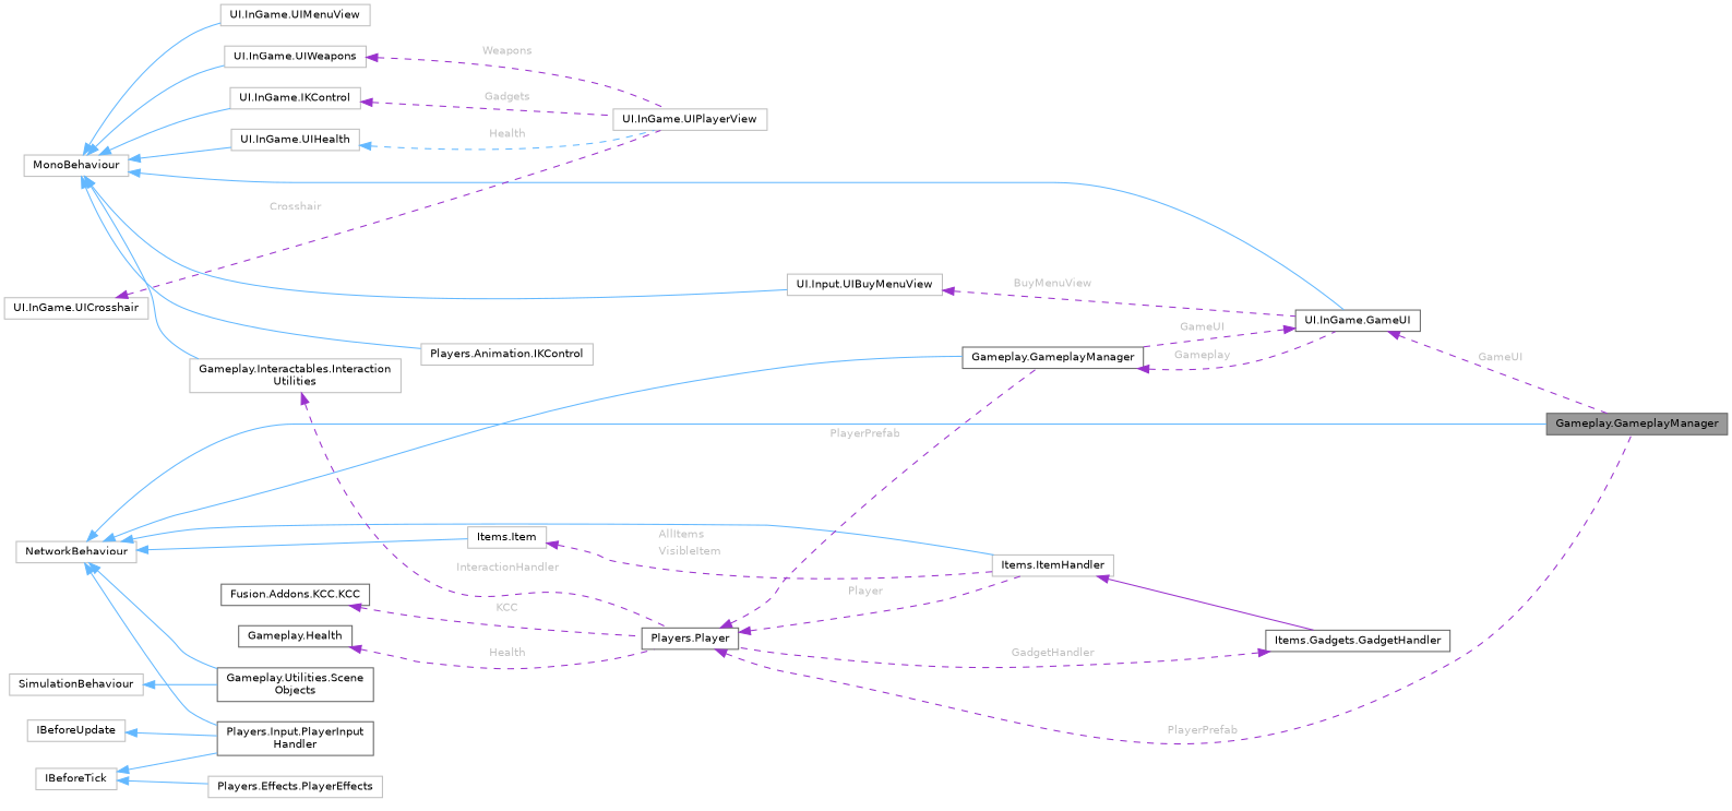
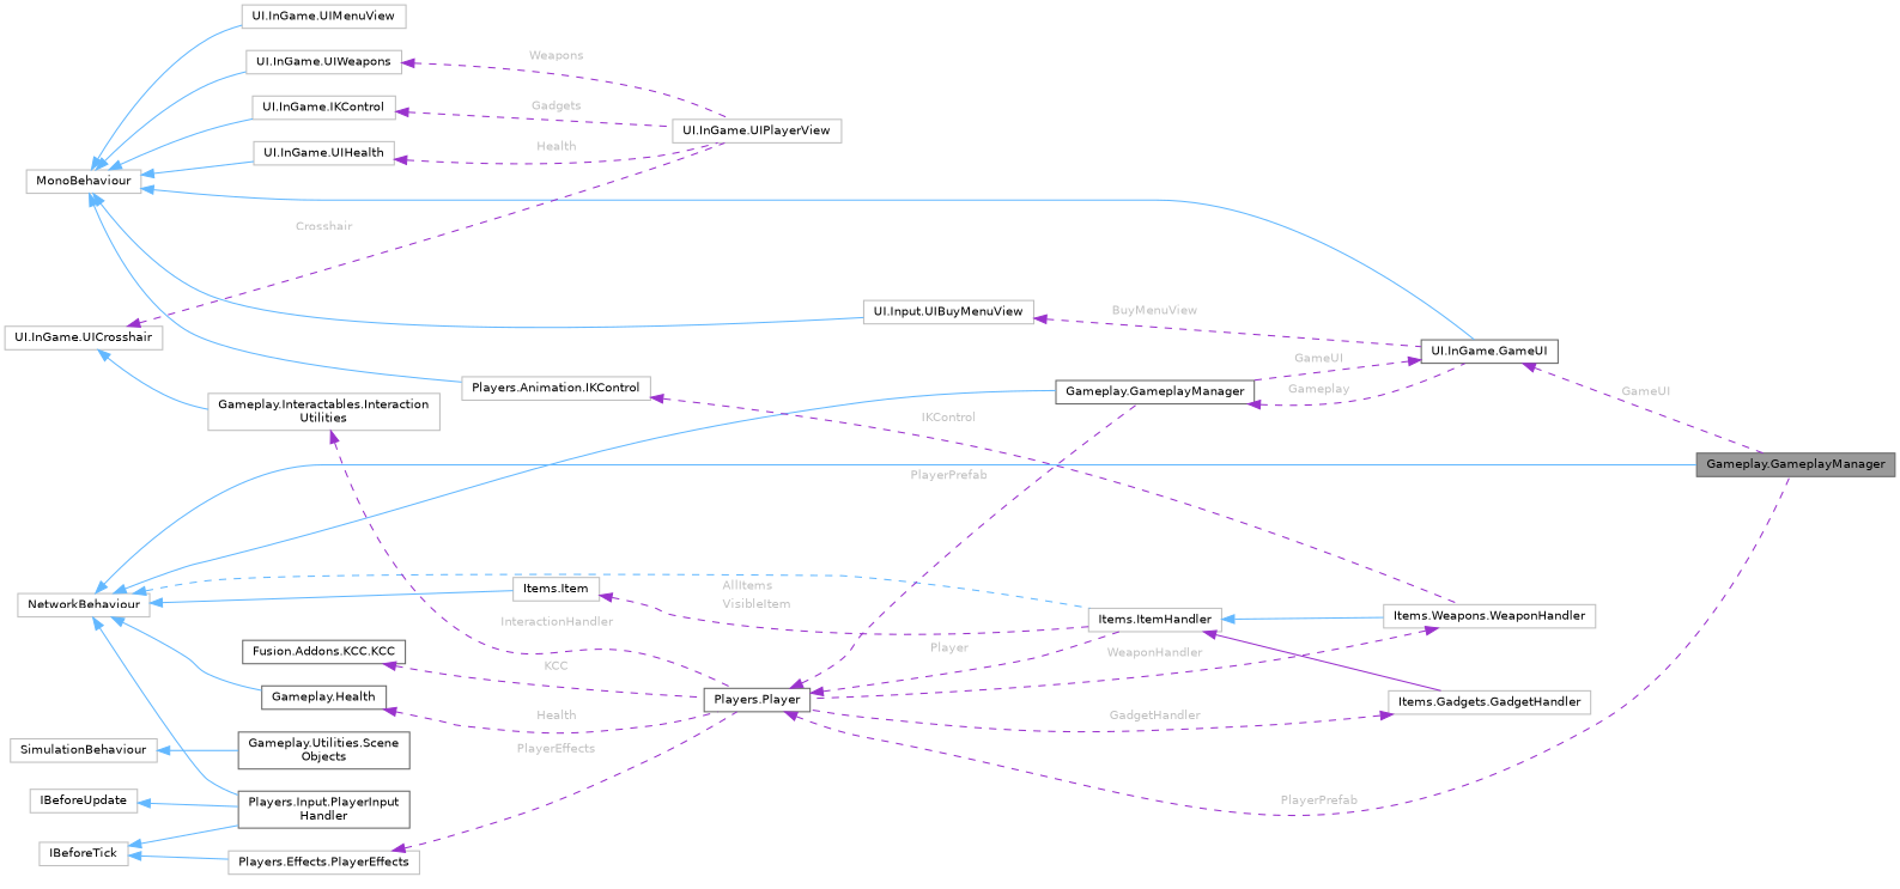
  digraph {
    rankdir=LR
    node [color=grey75 fillcolor=white fontname=Helvetica fontsize=10 shape=box style=filled]
    edge [color=darkorchid3 dir=back fontname=Helvetica fontsize=10 labelfontname=Helvetica labelfontsize=10 style=solid]
    n1 [color=gray40 fillcolor=grey60 fontcolor=black height=0.2 label="Gameplay.GameplayManager" width=0.4]
    n2 [height=0.2 label=NetworkBehaviour width=0.4]
    n3 [color=gray40 height=0.2 label="Gameplay.GameplayManager" width=0.4]
    n4 [color=gray40 height=0.2 label="Gameplay.Health" width=0.4]
    n5 [height=0.2 label="Items.ItemHandler" width=0.4]
    n6 [height=0.2 label="Items.Item" width=0.4]
    n7 [color=gray40 height=0.2 label="Players.Input.PlayerInput\lHandler" width=0.4]
    n8 [color=gray40 height=0.2 label="UI.InGame.GameUI" width=0.4]
    n9 [color=gray40 height=0.2 label="Players.Player" width=0.4]
-   n11 [color=gray40 height=0.2 label="Items.Gadgets.GadgetHandler" width=0.4]
+   n10 [height=0.2 label="Items.Weapons.WeaponHandler" width=0.4]
+   n11 [height=0.2 label="Items.Gadgets.GadgetHandler" width=0.4]
    n12 [height=0.2 label=MonoBehaviour width=0.4]
    n13 [height=0.2 label="Players.Animation.IKControl" width=0.4]
    n14 [height=0.2 label="Gameplay.Interactables.Interaction\lUtilities" width=0.4]
    n15 [height=0.2 label="UI.InGame.UIHealth" width=0.4]
    n16 [height=0.2 label="UI.InGame.UIWeapons" width=0.4]
    n17 [height=0.2 label="UI.InGame.IKControl" width=0.4]
    n18 [height=0.2 label="UI.InGame.UIMenuView" width=0.4]
    n19 [height=0.2 label="UI.Input.UIBuyMenuView" width=0.4]
    n20 [height=0.2 label="Players.Effects.PlayerEffects" width=0.4]
    n21 [height=0.2 label="UI.InGame.UIPlayerView" width=0.4]
    n22 [height=0.2 label="UI.InGame.UICrosshair" width=0.4]
    n23 [color=gray40 height=0.2 label="Fusion.Addons.KCC.KCC" width=0.4]
    n24 [color=gray40 height=0.2 label="Gameplay.Utilities.Scene\lObjects" width=0.4]
    n25 [height=0.2 label=SimulationBehaviour width=0.4]
    n26 [height=0.2 label=IBeforeUpdate width=0.4]
    n27 [height=0.2 label=IBeforeTick width=0.4]
    n2 -> n1 [color=steelblue1]
    n2 -> n3 [color=steelblue1]
-   n2 -> n24 [color=steelblue1]
-   n2 -> n5 [color=steelblue1]
+   n2 -> n4 [color=steelblue1]
+   n2 -> n5 [color=steelblue1 style=dashed]
    n2 -> n6 [color=steelblue1]
    n2 -> n7 [color=steelblue1]
    n3 -> n8 [fontcolor=grey label=<<TABLE CELLBORDER="0" BORDER="0"><TR><TD VALIGN="top" ALIGN="LEFT" CELLPADDING="1" CELLSPACING="0">Gameplay</TD></TR> </TABLE>> style=dashed]
    n4 -> n9 [fontcolor=grey label=<<TABLE CELLBORDER="0" BORDER="0"><TR><TD VALIGN="top" ALIGN="LEFT" CELLPADDING="1" CELLSPACING="0">Health</TD></TR> </TABLE>> style=dashed]
+   n5 -> n10 [color=steelblue1]
    n5 -> n11
    n6 -> n5 [fontcolor=grey label=<<TABLE CELLBORDER="0" BORDER="0"><TR><TD VALIGN="top" ALIGN="LEFT" CELLPADDING="1" CELLSPACING="0">AllItems</TD></TR> <TR><TD VALIGN="top" ALIGN="LEFT" CELLPADDING="1" CELLSPACING="0">VisibleItem</TD></TR> </TABLE>> style=dashed]
    n8 -> n1 [fontcolor=grey label=<<TABLE CELLBORDER="0" BORDER="0"><TR><TD VALIGN="top" ALIGN="LEFT" CELLPADDING="1" CELLSPACING="0">GameUI</TD></TR> </TABLE>> style=dashed]
    n8 -> n3 [fontcolor=grey label=<<TABLE CELLBORDER="0" BORDER="0"><TR><TD VALIGN="top" ALIGN="LEFT" CELLPADDING="1" CELLSPACING="0">GameUI</TD></TR> </TABLE>> style=dashed]
    n9 -> n1 [fontcolor=grey label=<<TABLE CELLBORDER="0" BORDER="0"><TR><TD VALIGN="top" ALIGN="LEFT" CELLPADDING="1" CELLSPACING="0">PlayerPrefab</TD></TR> </TABLE>> style=dashed]
    n9 -> n3 [fontcolor=grey label=<<TABLE CELLBORDER="0" BORDER="0"><TR><TD VALIGN="top" ALIGN="LEFT" CELLPADDING="1" CELLSPACING="0">PlayerPrefab</TD></TR> </TABLE>> style=dashed]
    n9 -> n5 [fontcolor=grey label=<<TABLE CELLBORDER="0" BORDER="0"><TR><TD VALIGN="top" ALIGN="LEFT" CELLPADDING="1" CELLSPACING="0">Player</TD></TR> </TABLE>> style=dashed]
+   n10 -> n9 [fontcolor=grey label=<<TABLE CELLBORDER="0" BORDER="0"><TR><TD VALIGN="top" ALIGN="LEFT" CELLPADDING="1" CELLSPACING="0">WeaponHandler</TD></TR> </TABLE>> style=dashed]
    n11 -> n9 [fontcolor=grey label=<<TABLE CELLBORDER="0" BORDER="0"><TR><TD VALIGN="top" ALIGN="LEFT" CELLPADDING="1" CELLSPACING="0">GadgetHandler</TD></TR> </TABLE>> style=dashed]
    n12 -> n8 [color=steelblue1]
    n12 -> n13 [color=steelblue1]
-   n12 -> n14 [color=steelblue1]
+   n22 -> n14 [color=steelblue1]
    n12 -> n15 [color=steelblue1]
    n12 -> n16 [color=steelblue1]
    n12 -> n17 [color=steelblue1]
    n12 -> n18 [color=steelblue1]
    n12 -> n19 [color=steelblue1]
+   n13 -> n10 [fontcolor=grey label=<<TABLE CELLBORDER="0" BORDER="0"><TR><TD VALIGN="top" ALIGN="LEFT" CELLPADDING="1" CELLSPACING="0">IKControl</TD></TR> </TABLE>> style=dashed]
    n14 -> n9 [fontcolor=grey label=<<TABLE CELLBORDER="0" BORDER="0"><TR><TD VALIGN="top" ALIGN="LEFT" CELLPADDING="1" CELLSPACING="0">InteractionHandler</TD></TR> </TABLE>> style=dashed]
-   n15 -> n21 [color=steelblue1 fontcolor=grey label=<<TABLE CELLBORDER="0" BORDER="0"><TR><TD VALIGN="top" ALIGN="LEFT" CELLPADDING="1" CELLSPACING="0">Health</TD></TR> </TABLE>> style=dashed]
+   n15 -> n21 [fontcolor=grey label=<<TABLE CELLBORDER="0" BORDER="0"><TR><TD VALIGN="top" ALIGN="LEFT" CELLPADDING="1" CELLSPACING="0">Health</TD></TR> </TABLE>> style=dashed]
    n16 -> n21 [fontcolor=grey label=<<TABLE CELLBORDER="0" BORDER="0"><TR><TD VALIGN="top" ALIGN="LEFT" CELLPADDING="1" CELLSPACING="0">Weapons</TD></TR> </TABLE>> style=dashed]
    n17 -> n21 [fontcolor=grey label=<<TABLE CELLBORDER="0" BORDER="0"><TR><TD VALIGN="top" ALIGN="LEFT" CELLPADDING="1" CELLSPACING="0">Gadgets</TD></TR> </TABLE>> style=dashed]
    n19 -> n8 [fontcolor=grey label=<<TABLE CELLBORDER="0" BORDER="0"><TR><TD VALIGN="top" ALIGN="LEFT" CELLPADDING="1" CELLSPACING="0">BuyMenuView</TD></TR> </TABLE>> style=dashed]
+   n20 -> n9 [fontcolor=grey label=<<TABLE CELLBORDER="0" BORDER="0"><TR><TD VALIGN="top" ALIGN="LEFT" CELLPADDING="1" CELLSPACING="0">PlayerEffects</TD></TR> </TABLE>> style=dashed]
    n22 -> n21 [fontcolor=grey label=<<TABLE CELLBORDER="0" BORDER="0"><TR><TD VALIGN="top" ALIGN="LEFT" CELLPADDING="1" CELLSPACING="0">Crosshair</TD></TR> </TABLE>> style=dashed]
    n23 -> n9 [fontcolor=grey label=<<TABLE CELLBORDER="0" BORDER="0"><TR><TD VALIGN="top" ALIGN="LEFT" CELLPADDING="1" CELLSPACING="0">KCC</TD></TR> </TABLE>> style=dashed]
    n25 -> n24 [color=steelblue1]
    n26 -> n7 [color=steelblue1]
    n27 -> n7 [color=steelblue1]
    n27 -> n20 [color=steelblue1]
  }
